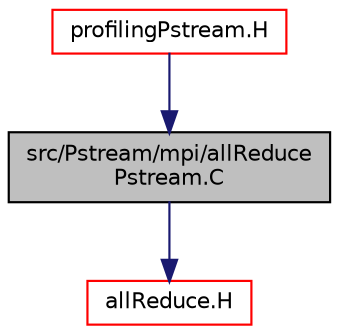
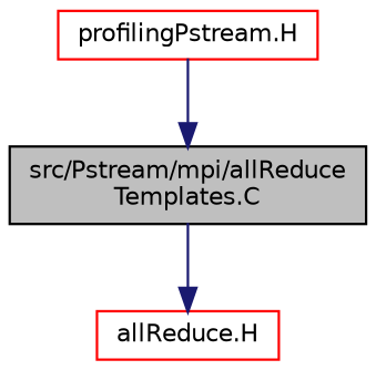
  digraph {
    node [color=red fontname=Helvetica fontsize=10 shape=record]
    edge [color=midnightblue fontname=Helvetica fontsize=10 labelfontname=Helvetica labelfontsize=10 style=solid]
-   n1 [color=black fillcolor=grey75 fontcolor=black height=0.2 label="src/Pstream/mpi/allReduce\lPstream.C" style=filled width=0.4]
+   n1 [color=black fillcolor=grey75 fontcolor=black height=0.2 label="src/Pstream/mpi/allReduce\lTemplates.C" style=filled width=0.4]
    n2 [height=0.2 label="allReduce.H" width=0.4]
    n3 [height=0.2 label="profilingPstream.H" width=0.4]
    n1 -> n2
    n3 -> n1
  }
